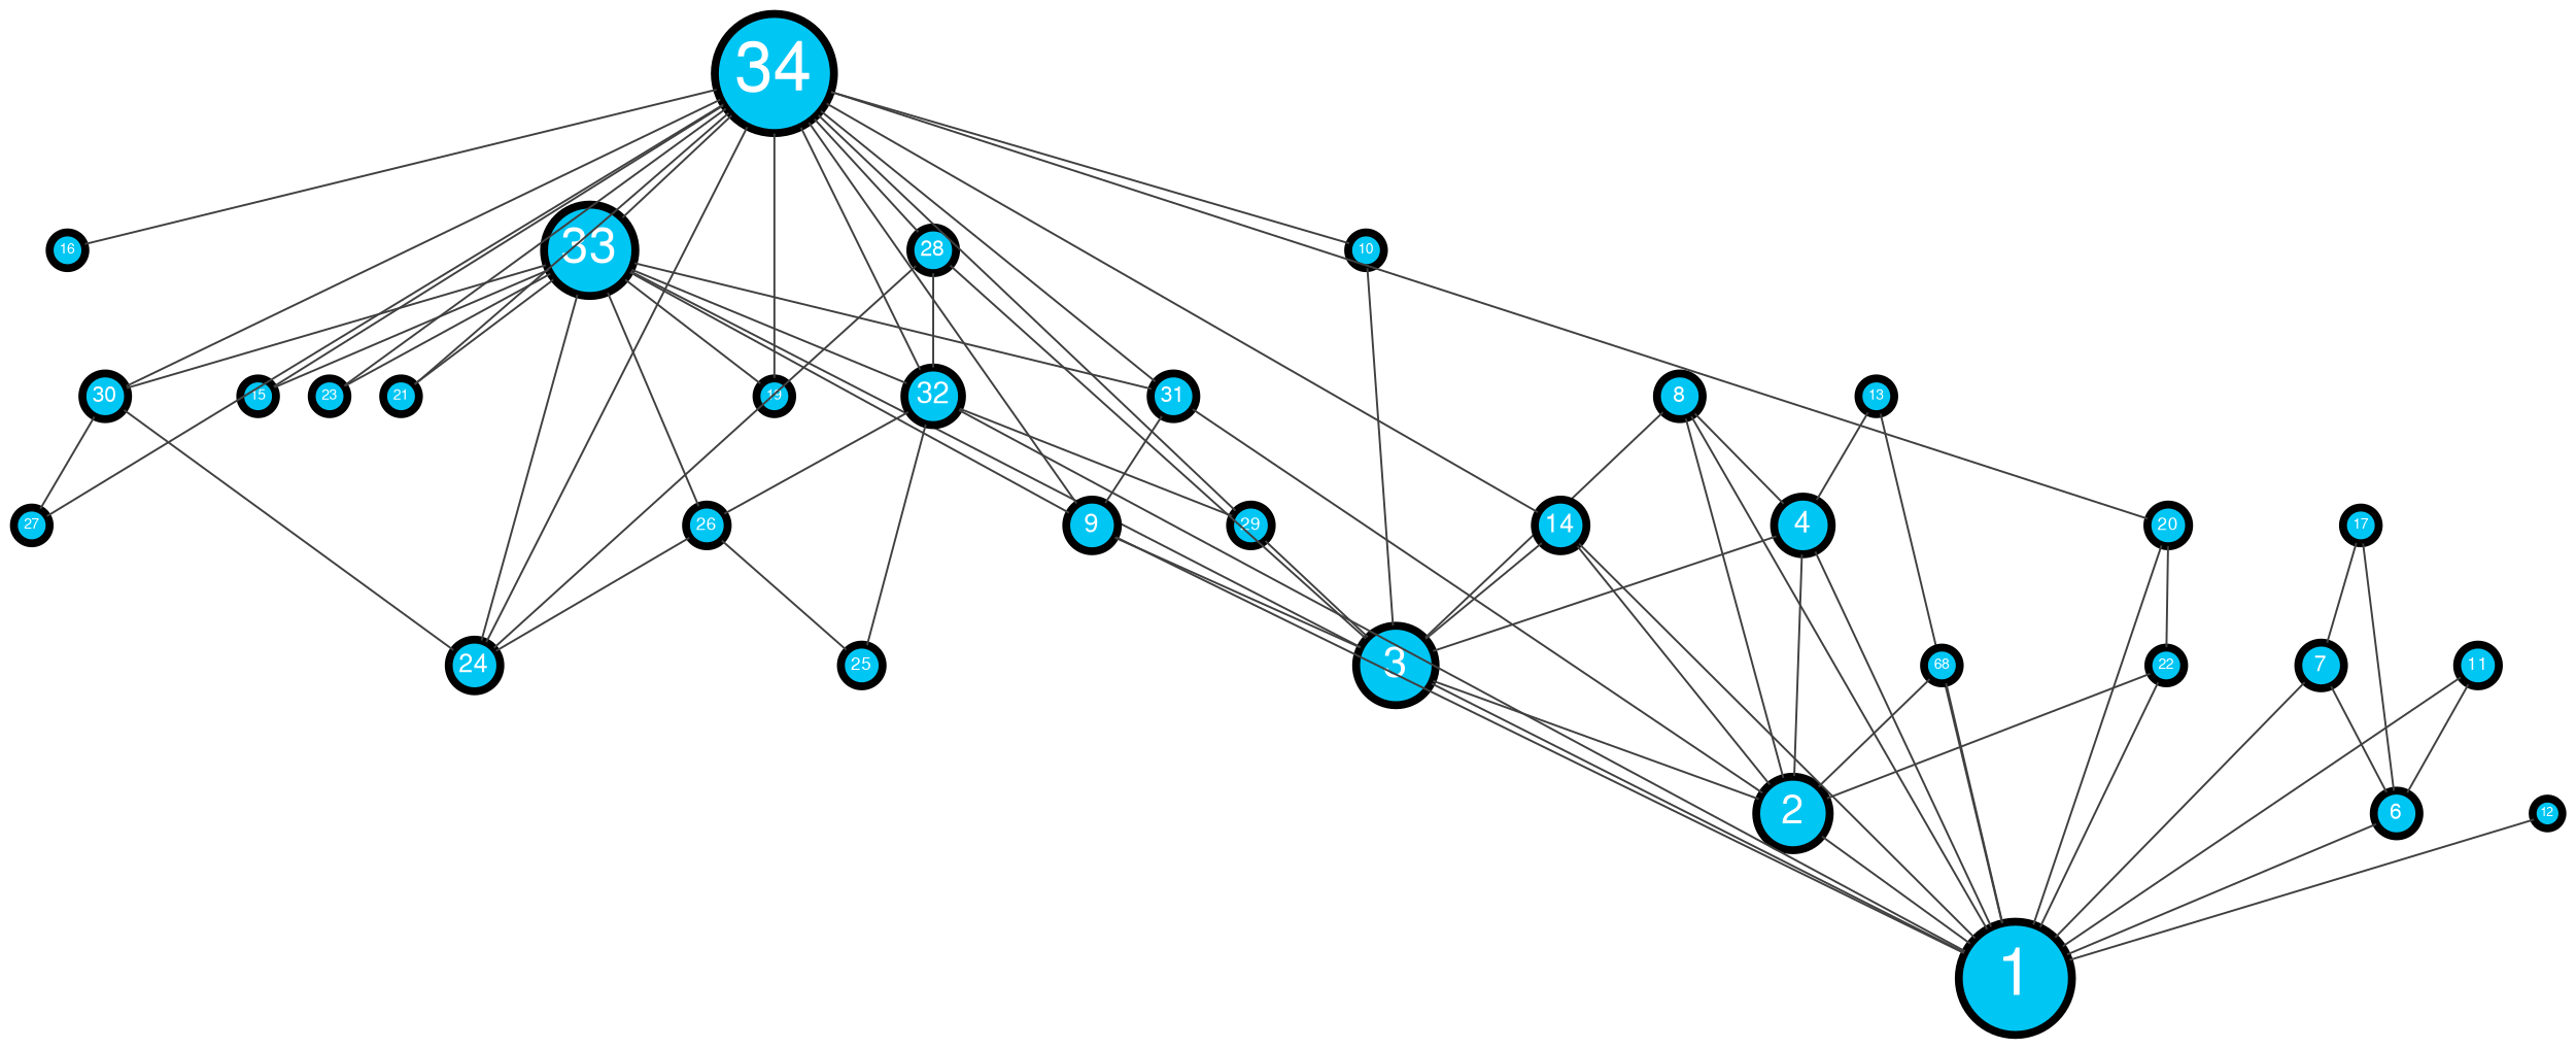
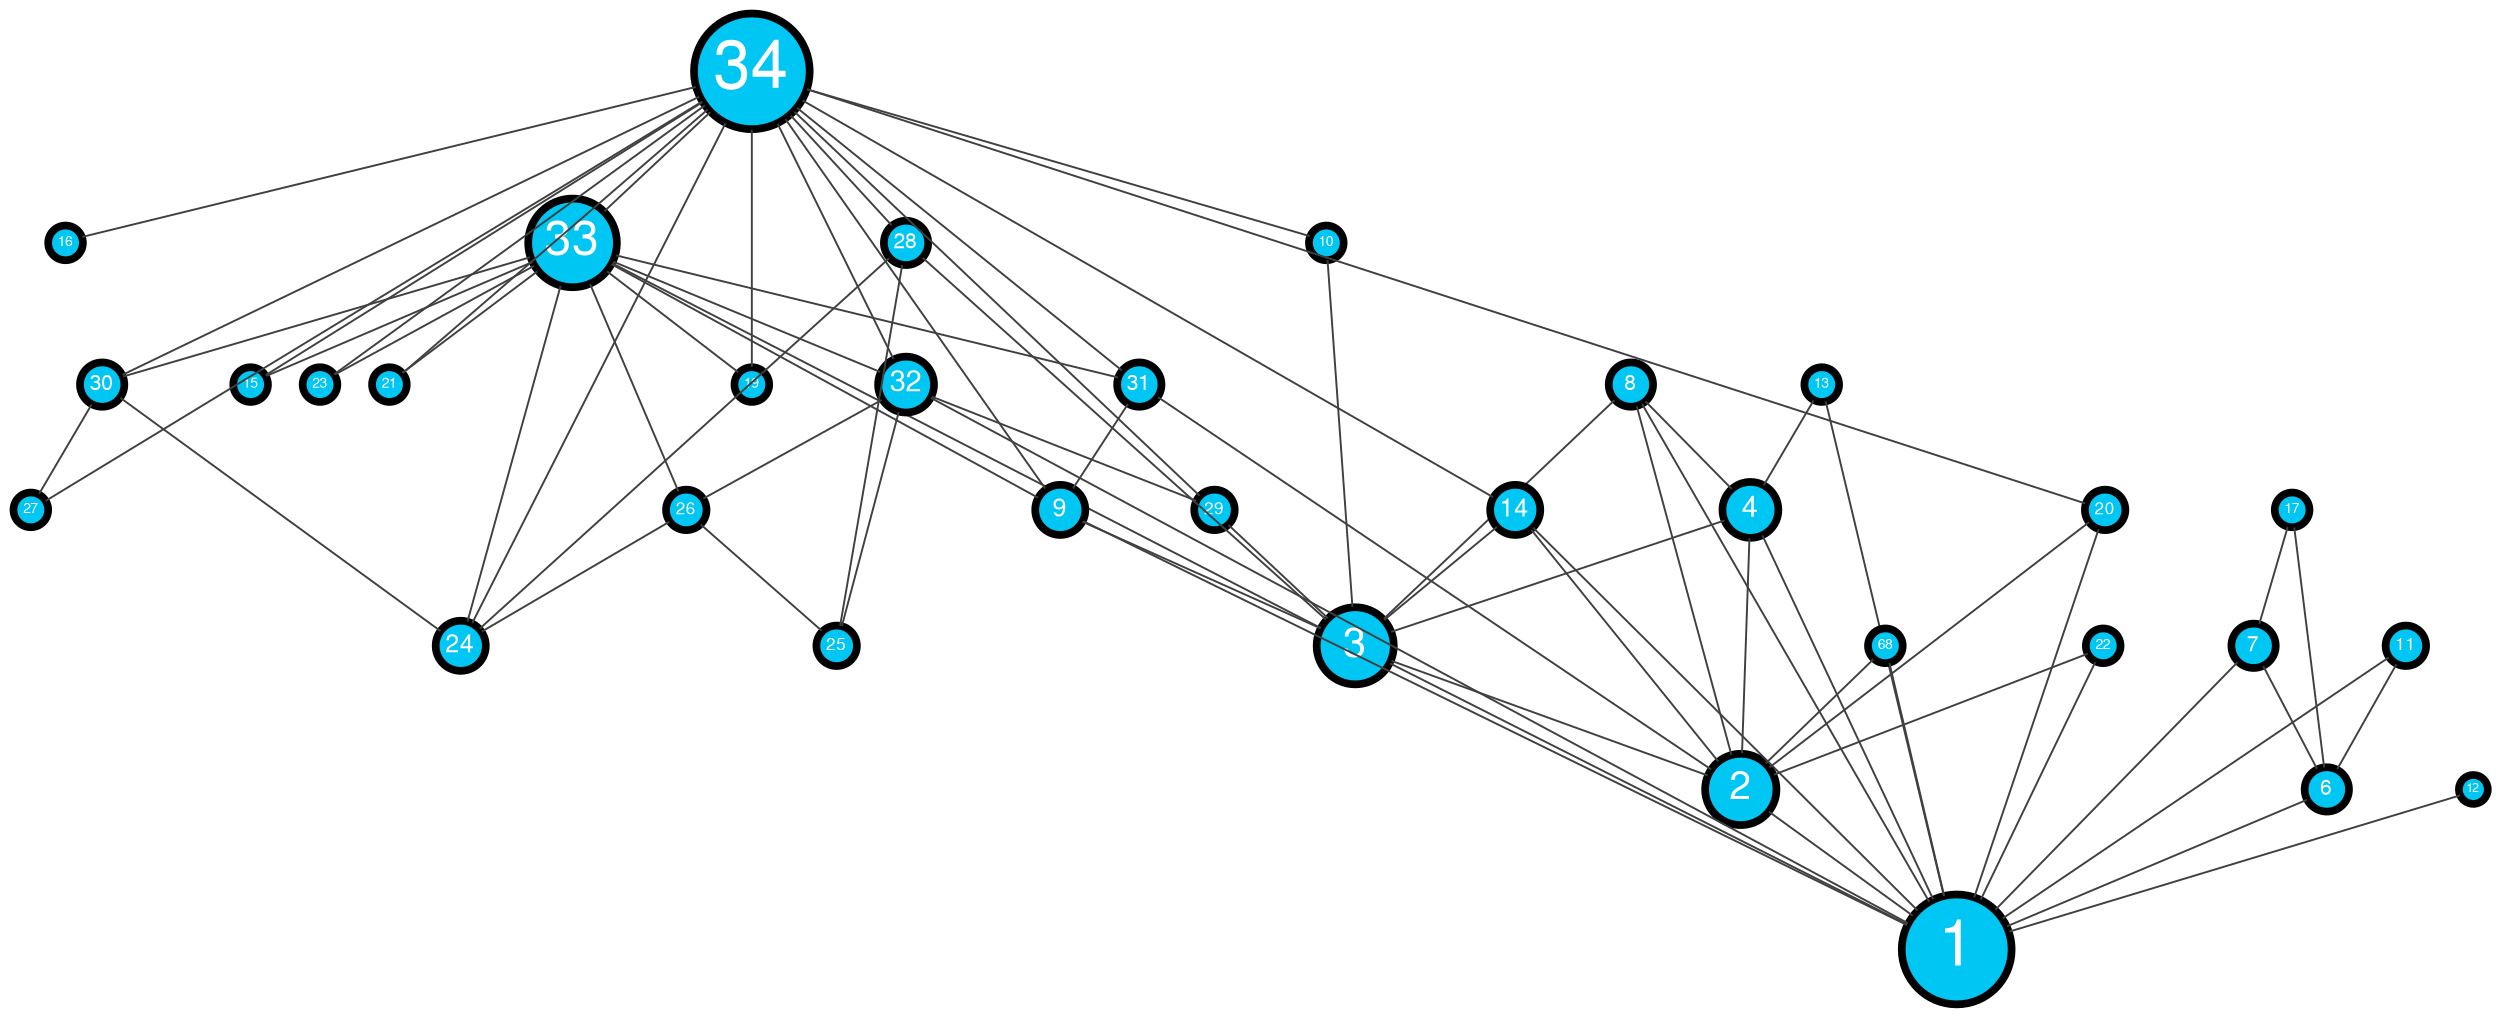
  graph {
    bgcolor="#FFFFFFFF"
    splines=false
    node [color="#000000FF" fillcolor="#00C6F4FF" fixedsize=true fontcolor="#FFFFFFFF" fontname=FreeSans fontsize=7 labelloc=c penwidth=4.000000 shape=ellipse style="solid,filled"]
    edge [arrowhead=none arrowtail=none color="#404040FF" dir=both fontcolor="#000000FF" fontname="SansSerif.plain" fontsize=10 penwidth=1.000000 style=solid]
    n1 [fontsize=33 height=0.794271 label=1 width=0.794271]
    n2 [height=0.247396 label=15 width=0.247396]
    n3 [height=0.247396 label=16 width=0.247396]
    n4 [fontsize=9 height=0.286458 label=29 width=0.286458]
    n5 [fontsize=22 height=0.559896 label=3 width=0.559896]
    n6 [fontsize=20 height=0.520833 label=2 width=0.520833]
    n7 [fontsize=25 height=0.638021 label=33 width=0.638021]
    n8 [height=0.247396 label=23 width=0.247396]
    n9 [fontsize=11 height=0.325521 label=30 width=0.325521]
    n10 [fontsize=13 height=0.364583 label=24 width=0.364583]
    n11 [fontsize=15 height=0.403646 label=32 width=0.403646]
    n12 [fontsize=11 height=0.325521 label=31 width=0.325521]
    n13 [height=0.247396 label=21 width=0.247396]
    n14 [fontsize=13 height=0.364583 label=9 width=0.364583]
    n15 [height=0.247396 label=19 width=0.247396]
    n16 [fontsize=9 height=0.286458 label=26 width=0.286458]
    n17 [height=0.247396 label=27 width=0.247396]
    n18 [fontsize=9 height=0.286458 label=25 width=0.286458]
    n19 [fontsize=11 height=0.325521 label=8 width=0.325521]
    n20 [fontsize=15 height=0.403646 label=4 width=0.403646]
    n21 [height=0.247396 label=13 width=0.247396]
    n22 [fontsize=13 height=0.364583 label=14 width=0.364583]
    n23 [height=0.247396 label=17 width=0.247396]
    n24 [fontsize=11 height=0.325521 label=6 width=0.325521]
    n25 [fontsize=11 height=0.325521 label=7 width=0.325521]
    n26 [fontsize=11 height=0.325521 label=28 width=0.325521]
    n27 [height=0.247396 label=68 width=0.247396]
    n28 [height=0.247396 label=22 width=0.247396]
    n29 [height=0.247396 label=10 width=0.247396]
    n30 [fontsize=9 height=0.286458 label=20 width=0.286458]
    n31 [fontsize=35 height=0.833333 label=34 width=0.833333]
    n32 [fontsize=9 height=0.286458 label=11 width=0.286458]
    n33 [fontsize=6 height=0.208333 label=12 width=0.208333]
    n4 -- n5
    n5 -- n1
    n5 -- n6
    n6 -- n1
    n7 -- n2
    n7 -- n5
    n7 -- n8
    n7 -- n9
    n7 -- n10
    n7 -- n11
    n7 -- n12
    n7 -- n13
    n7 -- n14
    n7 -- n15
    n7 -- n16
    n9 -- n10
    n9 -- n17
    n11 -- n1
    n11 -- n4
    n11 -- n16
    n11 -- n18
    n12 -- n6
    n12 -- n14
    n14 -- n1
    n14 -- n5
    n16 -- n10
    n16 -- n18
    n19 -- n1
    n19 -- n5
    n19 -- n6
    n19 -- n20
    n20 -- n1
    n20 -- n5
    n20 -- n6
    n21 -- n1
    n21 -- n20
    n22 -- n1
    n22 -- n5
    n22 -- n6
    n23 -- n24
    n23 -- n25
    n24 -- n1
    n25 -- n1
    n25 -- n24
    n26 -- n5
    n26 -- n10
-   n26 -- n11
+   n26 -- n18
    n27 -- n1
    n27 -- n6
    n28 -- n1
    n28 -- n6
    n29 -- n5
    n30 -- n1
-   n30 -- n28
+   n30 -- n6
    n31 -- n2
    n31 -- n3
    n31 -- n4
    n31 -- n7
    n31 -- n8
    n31 -- n9
    n31 -- n10
    n31 -- n11
    n31 -- n12
    n31 -- n13
    n31 -- n14
    n31 -- n15
    n31 -- n17
    n31 -- n22
    n31 -- n26
    n31 -- n29
    n31 -- n30
    n32 -- n1
    n32 -- n24
    n33 -- n1
  }
